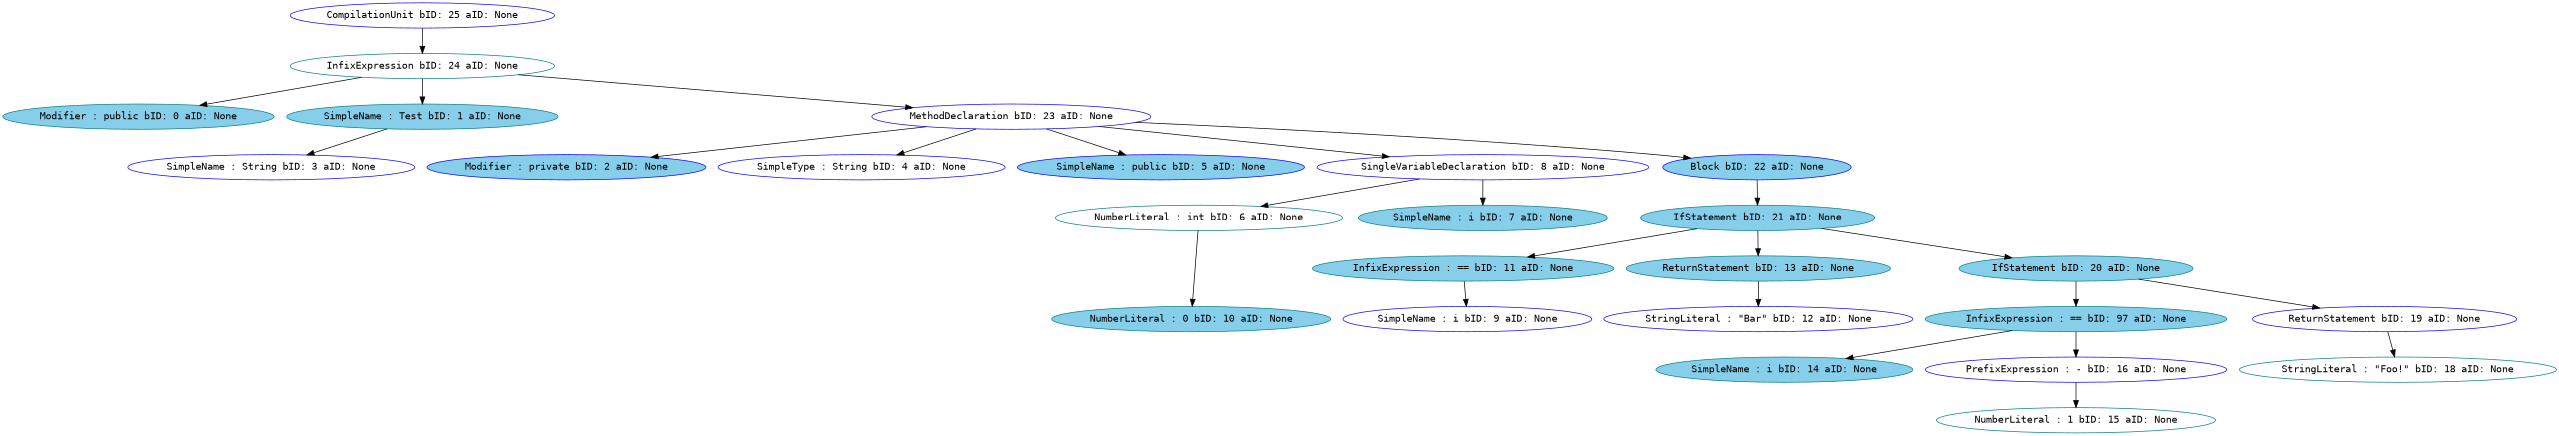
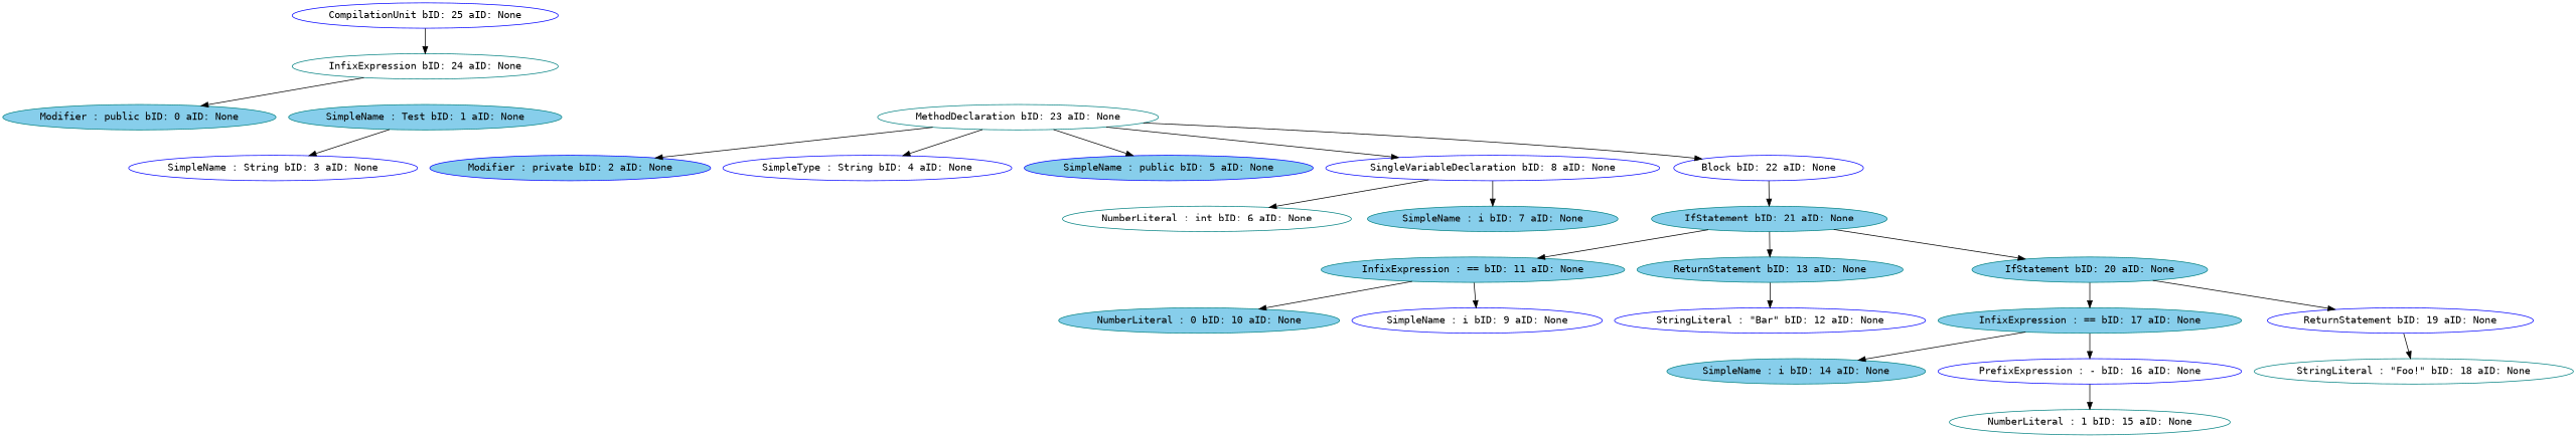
  digraph {
    fontname="DejaVu Sans Mono"
    node [color=teal fillcolor=white fontname="DejaVu Sans Mono" style=filled]
    edge [fontname="DejaVu Sans Mono"]
    n1 [color=blue label="CompilationUnit bID: 25 aID: None"]
    n2 [label="InfixExpression bID: 24 aID: None"]
    n3 [fillcolor=skyblue label="Modifier : public bID: 0 aID: None"]
    n4 [fillcolor=skyblue label="SimpleName : Test bID: 1 aID: None"]
-   n5 [color=blue label="MethodDeclaration bID: 23 aID: None"]
+   n5 [label="MethodDeclaration bID: 23 aID: None"]
    n6 [color=blue label="SimpleName : String bID: 3 aID: None"]
    n7 [color=blue fillcolor=skyblue label="Modifier : private bID: 2 aID: None"]
    n8 [color=blue label="SimpleType : String bID: 4 aID: None"]
    n9 [color=blue fillcolor=skyblue label="SimpleName : public bID: 5 aID: None"]
    n10 [color=blue label="SingleVariableDeclaration bID: 8 aID: None"]
-   n11 [color=blue fillcolor=skyblue label="Block bID: 22 aID: None"]
+   n11 [color=blue label="Block bID: 22 aID: None"]
    n12 [label="NumberLiteral : int bID: 6 aID: None"]
    n13 [fillcolor=skyblue label="SimpleName : i bID: 7 aID: None"]
    n14 [fillcolor=skyblue label="IfStatement bID: 21 aID: None"]
    n15 [fillcolor=skyblue label="InfixExpression : == bID: 11 aID: None"]
    n16 [fillcolor=skyblue label="ReturnStatement bID: 13 aID: None"]
    n17 [fillcolor=skyblue label="IfStatement bID: 20 aID: None"]
    n18 [color=blue label="SimpleName : i bID: 9 aID: None"]
    n19 [fillcolor=skyblue label="NumberLiteral : 0 bID: 10 aID: None"]
    n20 [color=blue label="StringLiteral : \"Bar\" bID: 12 aID: None"]
-   n21 [fillcolor=skyblue label="InfixExpression : == bID: 97 aID: None"]
+   n21 [fillcolor=skyblue label="InfixExpression : == bID: 17 aID: None"]
    n22 [color=blue label="ReturnStatement bID: 19 aID: None"]
    n23 [fillcolor=skyblue label="SimpleName : i bID: 14 aID: None"]
    n24 [color=blue label="PrefixExpression : - bID: 16 aID: None"]
    n25 [label="StringLiteral : \"Foo!\" bID: 18 aID: None"]
    n26 [label="NumberLiteral : 1 bID: 15 aID: None"]
    n1 -> n2
    n2 -> n3
-   n2 -> n4
-   n2 -> n5
    n4 -> n6
    n5 -> n7
    n5 -> n8
    n5 -> n9
    n5 -> n10
    n5 -> n11
    n10 -> n12
    n10 -> n13
    n11 -> n14
    n14 -> n15
    n14 -> n16
    n14 -> n17
    n15 -> n18
-   n12 -> n19
+   n15 -> n19
    n16 -> n20
    n17 -> n21
    n17 -> n22
    n21 -> n23
    n21 -> n24
    n22 -> n25
    n24 -> n26
  }
